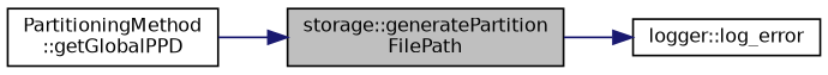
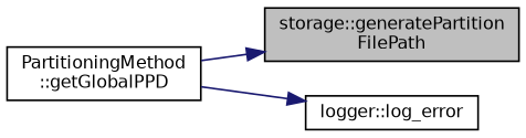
  digraph {
    rankdir=LR
    node [color=black fontname=Helvetica fontsize=10 shape=record]
    edge [color=midnightblue fontname=Helvetica fontsize=10 labelfontname=Helvetica labelfontsize=10 style=solid]
    n1 [fillcolor=grey75 fontcolor=black height=0.2 label="storage::generatePartition\lFilePath" style=filled width=0.4]
    n2 [height=0.2 label="logger::log_error" width=0.4]
    n3 [height=0.2 label="PartitioningMethod\l::getGlobalPPD" width=0.4]
-   n1 -> n2
+   n3 -> n2
    n3 -> n1
  }
